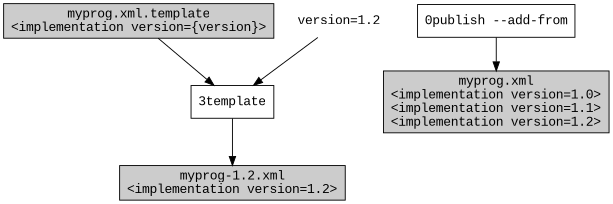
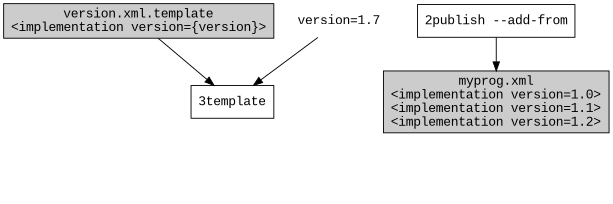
  digraph {
    fontname="Liberation Mono"
    node [fontname="Liberation Mono" shape=box fillcolor=grey80 style=filled]
    edge [fontname="Liberation Mono"]
    n1 [label="3template" fillcolor="" style=""]
-   n2 [label="myprog-1.2.xml\n<implementation version=1.2>"]
-   n3 [label="0publish --add-from" fillcolor="" style=""]
+   n3 [label="2publish --add-from" fillcolor="" style=""]
    n4 [label="myprog.xml\n<implementation version=1.0>\n<implementation version=1.1>\n<implementation version=1.2>"]
-   n5 [label="myprog.xml.template\n<implementation version={version}>"]
-   n6 [label="version=1.2" shape=none style=solid]
-   n1 -> n2
+   n5 [label="version.xml.template\n<implementation version={version}>"]
+   n6 [label="version=1.7" shape=none style=solid]
    n3 -> n4
    n5 -> n1
    n6 -> n1
  }
